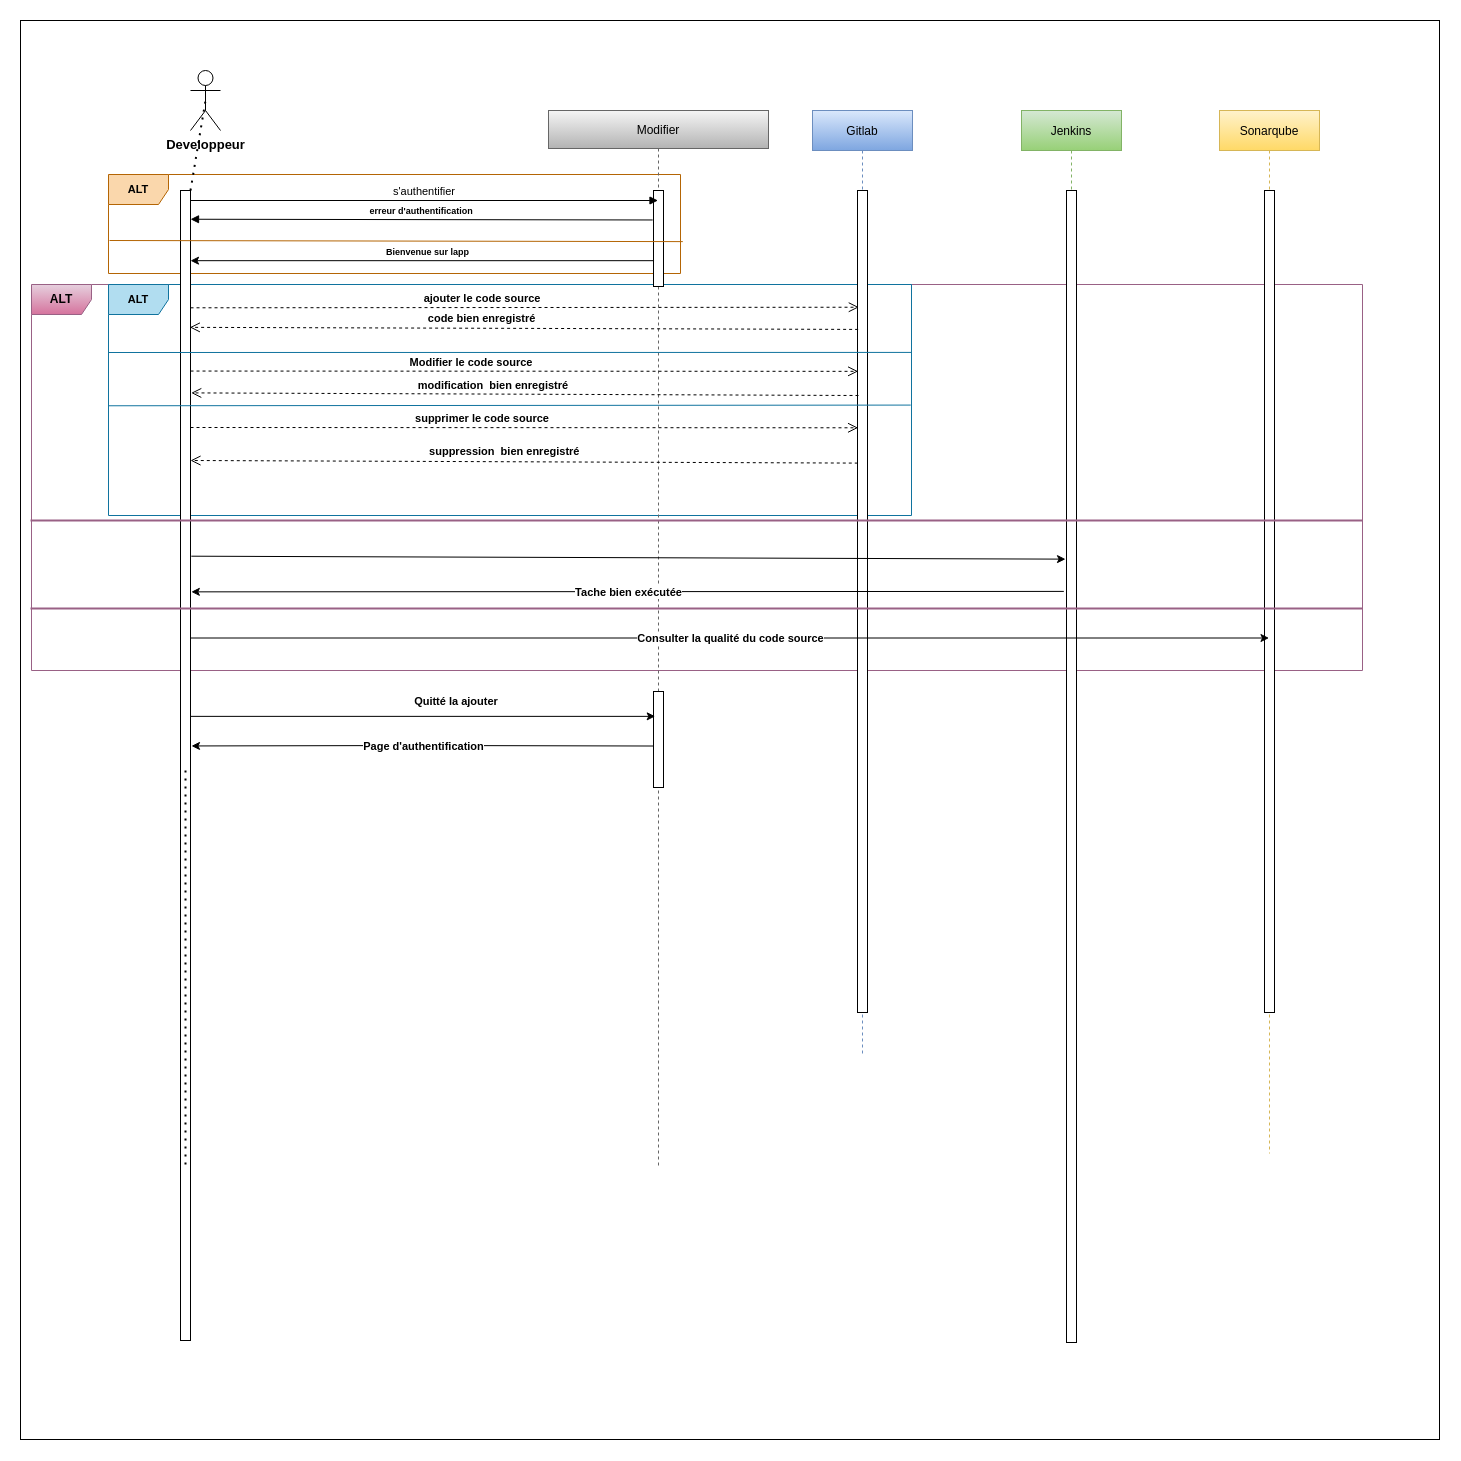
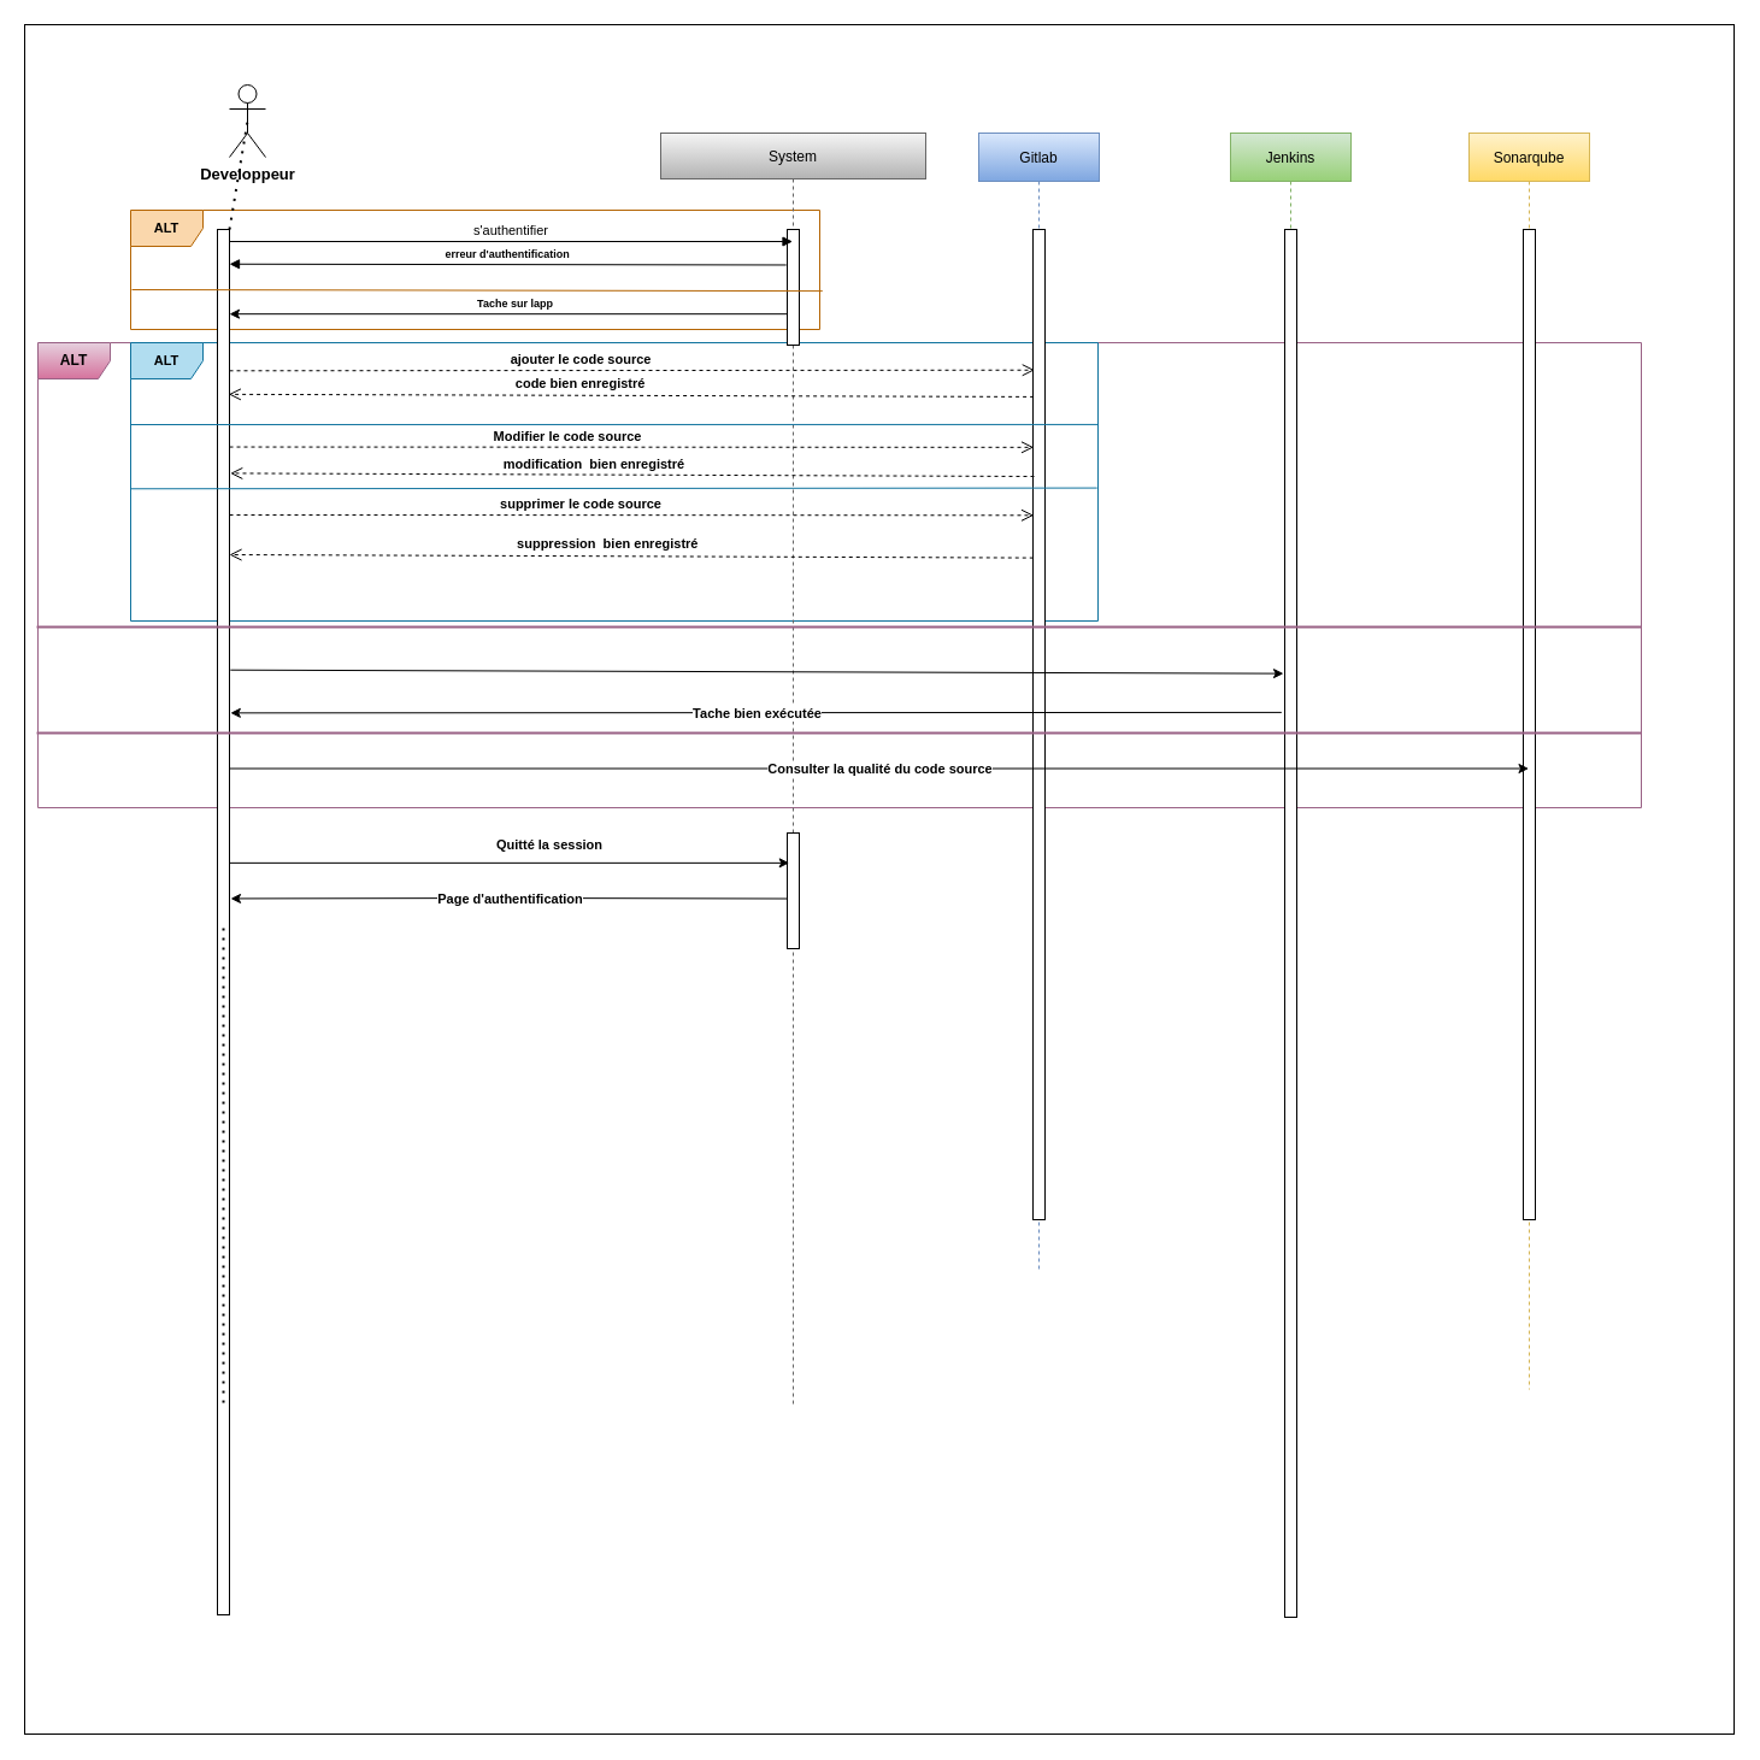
  <mxCell id="0" />
  <mxCell id="1" parent="0" />
  <mxCell id="2" value="" style="whiteSpace=wrap;html=1;aspect=fixed;fontSize=9;strokeWidth=1;" vertex="1" parent="1"><mxGeometry width="1419" height="1419" as="geometry" x="20" y="20" /></mxCell>
  <mxCell id="3" value="&lt;b&gt;&lt;font style=&quot;font-size: 12px&quot;&gt;ALT&lt;/font&gt;&lt;/b&gt;" style="shape=umlFrame;whiteSpace=wrap;html=1;fontSize=9;strokeWidth=1;fillColor=#e6d0de;strokeColor=#996185;gradientColor=#d5739d;" vertex="1" parent="1"><mxGeometry x="31" y="284" width="1331" height="386" as="geometry" /></mxCell>
  <mxCell id="4" value="&lt;b&gt;&lt;font style=&quot;font-size: 11px&quot;&gt;ALT&lt;/font&gt;&lt;/b&gt;" style="shape=umlFrame;whiteSpace=wrap;html=1;fontSize=9;strokeWidth=1;fillColor=#b1ddf0;strokeColor=#10739e;" vertex="1" parent="1"><mxGeometry x="108" y="284" width="803" height="231" as="geometry" /></mxCell>
  <mxCell id="5" value="&lt;b&gt;&lt;font style=&quot;font-size: 11px&quot;&gt;ALT&lt;/font&gt;&lt;/b&gt;" style="shape=umlFrame;whiteSpace=wrap;html=1;fontSize=9;strokeWidth=1;fillColor=#fad7ac;strokeColor=#b46504;" vertex="1" parent="1"><mxGeometry x="108" y="174" width="572" height="99" as="geometry" /></mxCell>
- <mxCell id="6" value="Modifier" style="shape=umlLifeline;perimeter=lifelinePerimeter;container=1;collapsible=0;recursiveResize=0;rounded=0;shadow=0;strokeWidth=1;size=38;gradientColor=#b3b3b3;fillColor=#f5f5f5;strokeColor=#666666;" parent="1" vertex="1"><mxGeometry x="548" y="110" width="220" height="1056" as="geometry" /></mxCell>
+ <mxCell id="6" value="System" style="shape=umlLifeline;perimeter=lifelinePerimeter;container=1;collapsible=0;recursiveResize=0;rounded=0;shadow=0;strokeWidth=1;size=38;gradientColor=#b3b3b3;fillColor=#f5f5f5;strokeColor=#666666;" parent="1" vertex="1"><mxGeometry x="548" y="110" width="220" height="1056" as="geometry" /></mxCell>
  <mxCell id="7" value="" style="points=[];perimeter=orthogonalPerimeter;rounded=0;shadow=0;strokeWidth=1;" parent="6" vertex="1"><mxGeometry x="105" y="80" width="10" height="96" as="geometry" /></mxCell>
  <mxCell id="8" value="" style="points=[];perimeter=orthogonalPerimeter;rounded=0;shadow=0;strokeWidth=1;" vertex="1" parent="6"><mxGeometry x="105" y="581" width="10" height="96" as="geometry" /></mxCell>
  <mxCell id="9" value="s'authentifier" style="verticalAlign=bottom;endArrow=block;shadow=0;strokeWidth=1;exitX=1;exitY=0;exitDx=0;exitDy=0;" parent="1" target="6" edge="1"><mxGeometry relative="1" as="geometry"><mxPoint x="190" y="200" as="sourcePoint" /><mxPoint x="636" y="190" as="targetPoint" /></mxGeometry></mxCell>
  <mxCell id="10" value="erreur d'authentification" style="verticalAlign=bottom;endArrow=block;shadow=0;strokeWidth=1;fontSize=9;labelBackgroundColor=none;fontStyle=1;exitX=-0.083;exitY=0.307;exitDx=0;exitDy=0;exitPerimeter=0;entryX=1.003;entryY=0.025;entryDx=0;entryDy=0;entryPerimeter=0;" parent="1" source="7" target="13" edge="1"><mxGeometry relative="1" as="geometry"><mxPoint x="636" y="219" as="sourcePoint" /><mxPoint x="207" y="219" as="targetPoint" /></mxGeometry></mxCell>
  <mxCell id="11" value="&lt;b&gt;&lt;font style=&quot;font-size: 13px&quot;&gt;Developpeur&lt;/font&gt;&lt;/b&gt;" style="shape=umlActor;verticalLabelPosition=bottom;verticalAlign=top;html=1;outlineConnect=0;" vertex="1" parent="1"><mxGeometry x="190" y="70" width="30" height="60" as="geometry" /></mxCell>
  <mxCell id="12" value="" style="endArrow=none;dashed=1;html=1;dashPattern=1 3;strokeWidth=2;entryX=0.5;entryY=0.5;entryDx=0;entryDy=0;entryPerimeter=0;startArrow=none;" edge="1" parent="1" source="13" target="11"><mxGeometry width="50" height="50" relative="1" as="geometry"><mxPoint x="180" y="470" as="sourcePoint" /><mxPoint x="110" y="230" as="targetPoint" /></mxGeometry></mxCell>
  <mxCell id="13" value="" style="points=[];perimeter=orthogonalPerimeter;rounded=0;shadow=0;strokeWidth=1;" vertex="1" parent="1"><mxGeometry x="180" y="190" width="10" height="1150" as="geometry" /></mxCell>
  <mxCell id="14" value="" style="endArrow=none;dashed=1;html=1;dashPattern=1 3;strokeWidth=2;entryX=0.5;entryY=0.5;entryDx=0;entryDy=0;entryPerimeter=0;" edge="1" parent="1" target="13"><mxGeometry width="50" height="50" relative="1" as="geometry"><mxPoint x="185" y="1164" as="sourcePoint" /><mxPoint x="185" y="90" as="targetPoint" /></mxGeometry></mxCell>
  <mxCell id="15" value="" style="endArrow=none;html=1;entryX=1.004;entryY=0.678;entryDx=0;entryDy=0;entryPerimeter=0;fillColor=#fad7ac;strokeColor=#b46504;" edge="1" parent="1" target="5"><mxGeometry width="50" height="50" relative="1" as="geometry"><mxPoint x="109" y="240" as="sourcePoint" /><mxPoint x="669" y="240" as="targetPoint" /><Array as="points" /></mxGeometry></mxCell>
  <mxCell id="16" value="" style="endArrow=classic;html=1;fontSize=9;exitX=0.055;exitY=0.731;exitDx=0;exitDy=0;exitPerimeter=0;" edge="1" parent="1" source="7" target="13"><mxGeometry width="50" height="50" relative="1" as="geometry"><mxPoint x="636" y="261" as="sourcePoint" /><mxPoint x="207" y="261" as="targetPoint" /></mxGeometry></mxCell>
- <mxCell id="17" value="&lt;b&gt;Bienvenue sur lapp&lt;/b&gt;" style="text;html=1;strokeColor=none;fillColor=none;align=center;verticalAlign=middle;whiteSpace=wrap;rounded=0;fontSize=9;" vertex="1" parent="1"><mxGeometry x="372" y="251" width="111" as="geometry" /></mxCell>
+ <mxCell id="17" value="&lt;b&gt;Tache sur lapp&lt;/b&gt;" style="text;html=1;strokeColor=none;fillColor=none;align=center;verticalAlign=middle;whiteSpace=wrap;rounded=0;fontSize=9;" vertex="1" parent="1"><mxGeometry x="372" y="251" width="111" as="geometry" /></mxCell>
  <mxCell id="18" value="Gitlab" style="shape=umlLifeline;perimeter=lifelinePerimeter;container=1;collapsible=0;recursiveResize=0;rounded=0;shadow=0;strokeWidth=1;gradientColor=#7ea6e0;fillColor=#dae8fc;strokeColor=#6c8ebf;" vertex="1" parent="1"><mxGeometry x="812" y="110" width="100" height="944" as="geometry" /></mxCell>
  <mxCell id="19" value="" style="points=[];perimeter=orthogonalPerimeter;rounded=0;shadow=0;strokeWidth=1;" vertex="1" parent="18"><mxGeometry x="45" y="80" width="10" height="822" as="geometry" /></mxCell>
  <mxCell id="20" value="Jenkins" style="shape=umlLifeline;perimeter=lifelinePerimeter;container=1;collapsible=0;recursiveResize=0;rounded=0;shadow=0;strokeWidth=1;gradientColor=#97d077;fillColor=#d5e8d4;strokeColor=#82b366;" vertex="1" parent="1"><mxGeometry x="1021" y="110" width="100" height="1232" as="geometry" /></mxCell>
  <mxCell id="21" value="" style="points=[];perimeter=orthogonalPerimeter;rounded=0;shadow=0;strokeWidth=1;" vertex="1" parent="20"><mxGeometry x="45" y="80" width="10" height="1152" as="geometry" /></mxCell>
  <mxCell id="22" value="Sonarqube" style="shape=umlLifeline;perimeter=lifelinePerimeter;container=1;collapsible=0;recursiveResize=0;rounded=0;shadow=0;strokeWidth=1;gradientColor=#ffd966;fillColor=#fff2cc;strokeColor=#d6b656;" vertex="1" parent="1"><mxGeometry x="1219" y="110" width="100" height="1043" as="geometry" /></mxCell>
  <mxCell id="23" value="" style="points=[];perimeter=orthogonalPerimeter;rounded=0;shadow=0;strokeWidth=1;" vertex="1" parent="22"><mxGeometry x="45" y="80" width="10" height="822" as="geometry" /></mxCell>
  <mxCell id="24" value="" style="endArrow=none;html=1;labelBackgroundColor=#9999FF;fontSize=9;exitX=0;exitY=0.525;exitDx=0;exitDy=0;exitPerimeter=0;fillColor=#b1ddf0;strokeColor=#10739e;entryX=0.999;entryY=0.522;entryDx=0;entryDy=0;entryPerimeter=0;" edge="1" parent="1" source="4" target="4"><mxGeometry width="50" height="50" relative="1" as="geometry"><mxPoint x="328" y="389" as="sourcePoint" /><mxPoint x="378" y="339" as="targetPoint" /></mxGeometry></mxCell>
  <mxCell id="25" value="code bien enregistré" style="verticalAlign=bottom;endArrow=open;dashed=1;endSize=8;shadow=0;strokeWidth=1;labelBackgroundColor=none;fontStyle=1;exitX=0.062;exitY=0.169;exitDx=0;exitDy=0;exitPerimeter=0;entryX=0.934;entryY=0.119;entryDx=0;entryDy=0;entryPerimeter=0;" edge="1" parent="1" source="19" target="13"><mxGeometry x="0.124" y="-1" relative="1" as="geometry"><mxPoint x="196" y="329" as="targetPoint" /><mxPoint x="834" y="329" as="sourcePoint" /><mxPoint as="offset" /></mxGeometry></mxCell>
  <mxCell id="26" value="ajouter le code source" style="verticalAlign=bottom;endArrow=open;dashed=1;endSize=8;shadow=0;strokeWidth=1;labelBackgroundColor=none;fontStyle=1;entryX=0.131;entryY=0.142;entryDx=0;entryDy=0;entryPerimeter=0;exitX=1.003;exitY=0.102;exitDx=0;exitDy=0;exitPerimeter=0;" edge="1" parent="1" source="13" target="19"><mxGeometry x="-0.125" relative="1" as="geometry"><mxPoint x="834" y="306" as="targetPoint" /><mxPoint x="207" y="307" as="sourcePoint" /><mxPoint as="offset" /></mxGeometry></mxCell>
  <mxCell id="27" value="modification  bien enregistré" style="verticalAlign=bottom;endArrow=open;dashed=1;endSize=8;shadow=0;strokeWidth=1;labelBackgroundColor=none;fontStyle=1;entryX=1.072;entryY=0.176;entryDx=0;entryDy=0;entryPerimeter=0;" edge="1" parent="1" target="13"><mxGeometry x="0.093" relative="1" as="geometry"><mxPoint x="207" y="395" as="targetPoint" /><mxPoint x="858" y="395" as="sourcePoint" /><mxPoint as="offset" /></mxGeometry></mxCell>
  <mxCell id="28" value="Modifier le code source" style="verticalAlign=bottom;endArrow=open;dashed=1;endSize=8;shadow=0;strokeWidth=1;labelBackgroundColor=none;fontStyle=1;entryX=0.062;entryY=0.22;entryDx=0;entryDy=0;entryPerimeter=0;exitX=1.003;exitY=0.157;exitDx=0;exitDy=0;exitPerimeter=0;" edge="1" parent="1" source="13" target="19"><mxGeometry x="-0.157" relative="1" as="geometry"><mxPoint x="823" y="372" as="targetPoint" /><mxPoint x="196" y="371" as="sourcePoint" /><mxPoint as="offset" /></mxGeometry></mxCell>
  <mxCell id="29" value="" style="endArrow=none;html=1;labelBackgroundColor=#9999FF;fontSize=9;entryX=1;entryY=0.294;entryDx=0;entryDy=0;entryPerimeter=0;fillColor=#b1ddf0;strokeColor=#10739e;" edge="1" parent="1" target="4"><mxGeometry width="50" height="50" relative="1" as="geometry"><mxPoint x="108" y="352" as="sourcePoint" /><mxPoint x="845" y="352" as="targetPoint" /></mxGeometry></mxCell>
  <mxCell id="30" value="suppression  bien enregistré" style="verticalAlign=bottom;endArrow=open;dashed=1;endSize=8;shadow=0;strokeWidth=1;labelBackgroundColor=none;fontStyle=1;entryX=1.072;entryY=0.176;entryDx=0;entryDy=0;entryPerimeter=0;" edge="1" parent="1"><mxGeometry x="0.059" y="-1" relative="1" as="geometry"><mxPoint x="190" y="460" as="targetPoint" /><mxPoint x="857.28" y="462.6" as="sourcePoint" /><mxPoint as="offset" /></mxGeometry></mxCell>
  <mxCell id="31" value="supprimer le code source" style="verticalAlign=bottom;endArrow=open;dashed=1;endSize=8;shadow=0;strokeWidth=1;labelBackgroundColor=none;fontStyle=1;entryX=0.062;entryY=0.22;entryDx=0;entryDy=0;entryPerimeter=0;exitX=1.003;exitY=0.157;exitDx=0;exitDy=0;exitPerimeter=0;" edge="1" parent="1"><mxGeometry x="-0.125" relative="1" as="geometry"><mxPoint x="857.59" y="427.29" as="targetPoint" /><mxPoint x="190" y="427" as="sourcePoint" /><mxPoint as="offset" /></mxGeometry></mxCell>
  <mxCell id="32" style="edgeStyle=orthogonalEdgeStyle;rounded=0;orthogonalLoop=1;jettySize=auto;html=1;exitX=0.5;exitY=1;exitDx=0;exitDy=0;labelBackgroundColor=none;fontSize=9;" edge="1" parent="1"><mxGeometry relative="1" as="geometry"><mxPoint x="515" y="503" as="sourcePoint" /><mxPoint x="515" y="503" as="targetPoint" /></mxGeometry></mxCell>
  <mxCell id="33" value="" style="endArrow=classic;html=1;labelBackgroundColor=none;fontSize=9;exitX=1.083;exitY=0.318;exitDx=0;exitDy=0;exitPerimeter=0;entryX=-0.1;entryY=0.32;entryDx=0;entryDy=0;entryPerimeter=0;" edge="1" parent="1" source="13" target="21"><mxGeometry width="50" height="50" relative="1" as="geometry"><mxPoint x="383" y="642" as="sourcePoint" /><mxPoint x="433" y="592" as="targetPoint" /></mxGeometry></mxCell>
  <mxCell id="34" value="" style="endArrow=classic;html=1;labelBackgroundColor=none;fontSize=9;exitX=-0.267;exitY=0.348;exitDx=0;exitDy=0;exitPerimeter=0;entryX=1.083;entryY=0.349;entryDx=0;entryDy=0;entryPerimeter=0;" edge="1" parent="1" source="21" target="13"><mxGeometry relative="1" as="geometry"><mxPoint x="350" y="614" as="sourcePoint" /><mxPoint x="510" y="614" as="targetPoint" /></mxGeometry></mxCell>
  <mxCell id="35" value="&lt;b&gt;Tache bien&amp;nbsp;exécutée&lt;/b&gt;" style="edgeLabel;resizable=0;html=1;align=center;verticalAlign=middle;" connectable="0" vertex="1" parent="34"><mxGeometry relative="1" as="geometry" /></mxCell>
  <mxCell id="36" value="" style="endArrow=classic;html=1;labelBackgroundColor=none;fontSize=9;" edge="1" parent="1" target="22"><mxGeometry relative="1" as="geometry"><mxPoint x="190" y="637.5" as="sourcePoint" /><mxPoint x="350" y="637.5" as="targetPoint" /></mxGeometry></mxCell>
  <mxCell id="37" value="&lt;b&gt;Consulter la qualité du code source&lt;/b&gt;" style="edgeLabel;resizable=0;html=1;align=center;verticalAlign=middle;" connectable="0" vertex="1" parent="36"><mxGeometry relative="1" as="geometry" /></mxCell>
  <mxCell id="38" value="" style="endArrow=classic;html=1;labelBackgroundColor=none;fontSize=9;entryX=0.171;entryY=0.259;entryDx=0;entryDy=0;entryPerimeter=0;" edge="1" parent="1" source="13" target="8"><mxGeometry width="50" height="50" relative="1" as="geometry"><mxPoint x="449" y="763" as="sourcePoint" /><mxPoint x="499" y="713" as="targetPoint" /></mxGeometry></mxCell>
  <mxCell id="39" value="" style="endArrow=classic;html=1;labelBackgroundColor=none;fontSize=9;entryX=1.1;entryY=0.483;entryDx=0;entryDy=0;entryPerimeter=0;exitX=0.029;exitY=0.568;exitDx=0;exitDy=0;exitPerimeter=0;" edge="1" parent="1" source="8" target="13"><mxGeometry relative="1" as="geometry"><mxPoint x="647" y="745" as="sourcePoint" /><mxPoint x="521" y="746" as="targetPoint" /><Array as="points"><mxPoint x="427" y="745" /></Array></mxGeometry></mxCell>
  <mxCell id="40" value="&lt;b&gt;Page d'authentification&lt;/b&gt;" style="edgeLabel;resizable=0;html=1;align=center;verticalAlign=middle;" connectable="0" vertex="1" parent="39"><mxGeometry relative="1" as="geometry" /></mxCell>
- <mxCell id="41" value="&lt;b&gt;&lt;font style=&quot;font-size: 11px&quot;&gt;Quitté la ajouter&lt;/font&gt;&lt;/b&gt;" style="text;html=1;strokeColor=none;fillColor=none;align=center;verticalAlign=middle;whiteSpace=wrap;rounded=0;fontSize=9;" vertex="1" parent="1"><mxGeometry x="408" y="691" width="96" height="20" as="geometry" /></mxCell>
+ <mxCell id="41" value="&lt;b&gt;&lt;font style=&quot;font-size: 11px&quot;&gt;Quitté la session&lt;/font&gt;&lt;/b&gt;" style="text;html=1;strokeColor=none;fillColor=none;align=center;verticalAlign=middle;whiteSpace=wrap;rounded=0;fontSize=9;" vertex="1" parent="1"><mxGeometry x="408" y="691" width="96" height="20" as="geometry" /></mxCell>
  <mxCell id="42" value="" style="line;strokeWidth=2;html=1;fontSize=9;fillColor=#e6d0de;strokeColor=#996185;gradientColor=#d5739d;" vertex="1" parent="1"><mxGeometry x="30" y="515" width="1332" height="10" as="geometry" /></mxCell>
  <mxCell id="43" value="" style="line;strokeWidth=2;html=1;fontSize=9;fillColor=#e6d0de;strokeColor=#996185;gradientColor=#d5739d;" vertex="1" parent="1"><mxGeometry x="30" y="603" width="1332" height="10" as="geometry" /></mxCell>
